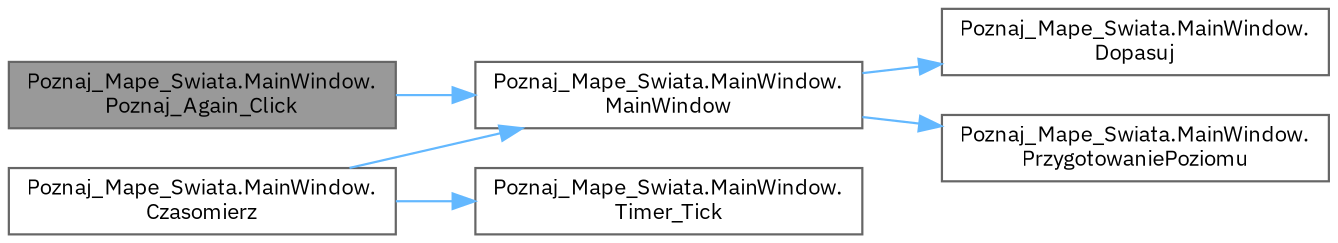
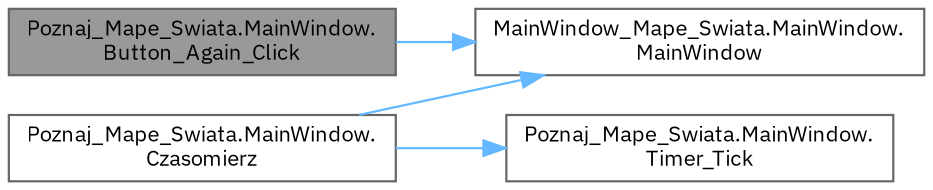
  digraph {
    fontname="IBM Plex Sans"
    rankdir=LR
    node [color=grey40 fillcolor=white fontname="IBM Plex Sans" fontsize=10 shape=box style=filled]
    edge [color=steelblue1 fontname="IBM Plex Sans" fontsize=10 labelfontname=Helvetica labelfontsize=10 style=solid]
-   n1 [color=gray40 fillcolor=grey60 fontcolor=black height=0.2 label="Poznaj_Mape_Swiata.MainWindow.\lPoznaj_Again_Click" width=0.4]
-   n2 [height=0.2 label="Poznaj_Mape_Swiata.MainWindow.\lMainWindow" width=0.4]
-   n3 [height=0.2 label="Poznaj_Mape_Swiata.MainWindow.\lDopasuj" width=0.4]
-   n4 [height=0.2 label="Poznaj_Mape_Swiata.MainWindow.\lPrzygotowaniePoziomu" width=0.4]
+   n1 [color=gray40 fillcolor=grey60 fontcolor=black height=0.2 label="Poznaj_Mape_Swiata.MainWindow.\lButton_Again_Click" width=0.4]
+   n2 [height=0.2 label="MainWindow_Mape_Swiata.MainWindow.\lMainWindow" width=0.4]
    n5 [height=0.2 label="Poznaj_Mape_Swiata.MainWindow.\lCzasomierz" width=0.4]
    n6 [height=0.2 label="Poznaj_Mape_Swiata.MainWindow.\lTimer_Tick" width=0.4]
    n1 -> n2
-   n2 -> n3
-   n2 -> n4
    n5 -> n2
    n5 -> n6
  }
